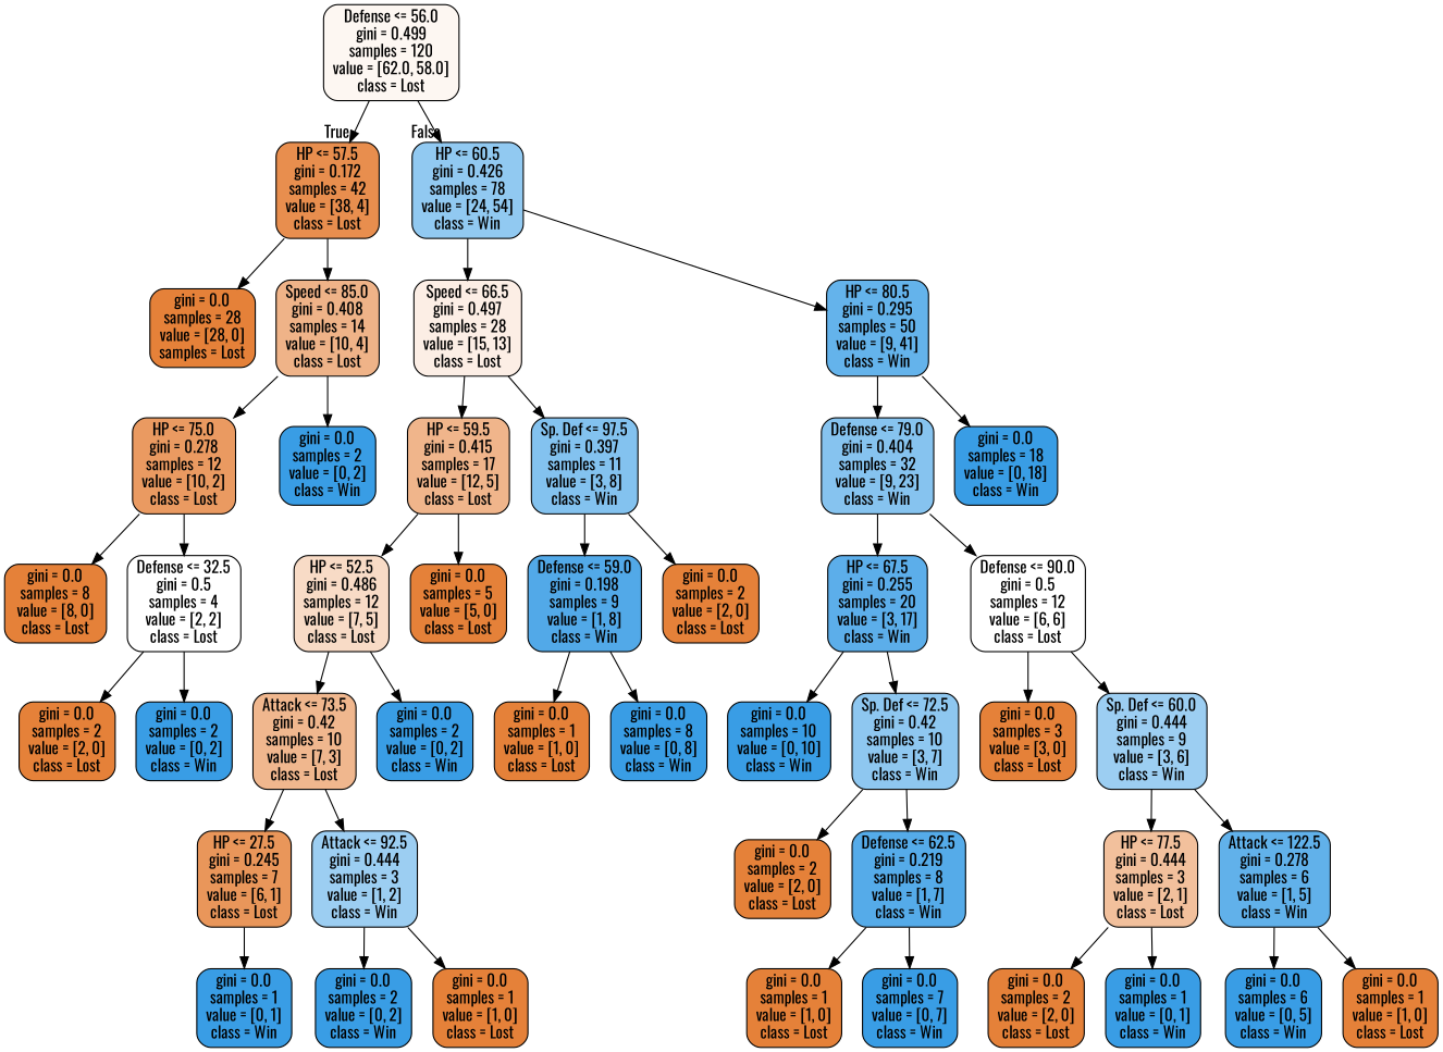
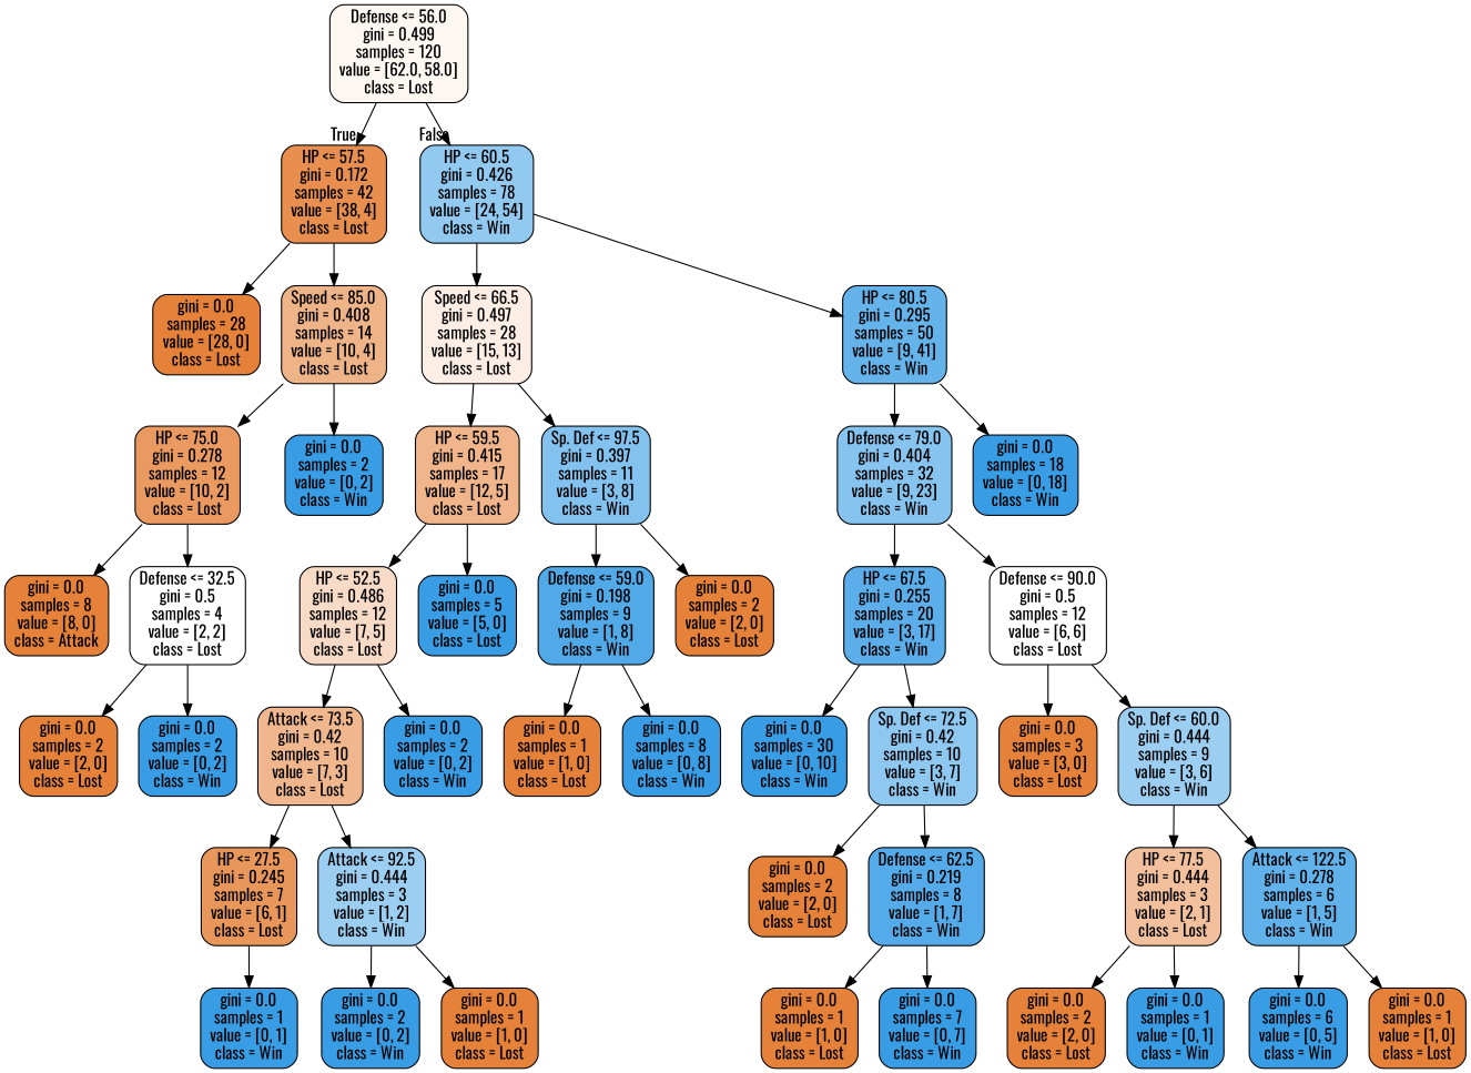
  digraph {
    fontname=Oswald
    node [color=black fillcolor="#e58139" fontname=Oswald shape=box style="filled, rounded"]
    edge [fontname=Oswald]
    n1 [fillcolor="#fdf7f2" label="Defense <= 56.0\ngini = 0.499\nsamples = 120\nvalue = [62.0, 58.0]\nclass = Lost"]
    n2 [fillcolor="#e88e4e" label="HP <= 57.5\ngini = 0.172\nsamples = 42\nvalue = [38, 4]\nclass = Lost"]
    n3 [fillcolor="#91c9f1" label="HP <= 60.5\ngini = 0.426\nsamples = 78\nvalue = [24, 54]\nclass = Win"]
-   n4 [label="gini = 0.0\nsamples = 28\nvalue = [28, 0]\nsamples = Lost"]
+   n4 [label="gini = 0.0\nsamples = 28\nvalue = [28, 0]\nclass = Lost"]
    n5 [fillcolor="#efb388" label="Speed <= 85.0\ngini = 0.408\nsamples = 14\nvalue = [10, 4]\nclass = Lost"]
    n6 [fillcolor="#fceee5" label="Speed <= 66.5\ngini = 0.497\nsamples = 28\nvalue = [15, 13]\nclass = Lost"]
    n7 [fillcolor="#64b3eb" label="HP <= 80.5\ngini = 0.295\nsamples = 50\nvalue = [9, 41]\nclass = Win"]
    n8 [fillcolor="#ea9a61" label="HP <= 75.0\ngini = 0.278\nsamples = 12\nvalue = [10, 2]\nclass = Lost"]
    n9 [fillcolor="#399de5" label="gini = 0.0\nsamples = 2\nvalue = [0, 2]\nclass = Win"]
-   n10 [label="gini = 0.0\nsamples = 8\nvalue = [8, 0]\nclass = Lost"]
+   n10 [label="gini = 0.0\nsamples = 8\nvalue = [8, 0]\nclass = Attack"]
    n11 [fillcolor="#ffffff" label="Defense <= 32.5\ngini = 0.5\nsamples = 4\nvalue = [2, 2]\nclass = Lost"]
    n12 [label="gini = 0.0\nsamples = 2\nvalue = [2, 0]\nclass = Lost"]
    n13 [fillcolor="#399de5" label="gini = 0.0\nsamples = 2\nvalue = [0, 2]\nclass = Win"]
    n14 [fillcolor="#f0b58b" label="HP <= 59.5\ngini = 0.415\nsamples = 17\nvalue = [12, 5]\nclass = Lost"]
    n15 [fillcolor="#83c2ef" label="Sp. Def <= 97.5\ngini = 0.397\nsamples = 11\nvalue = [3, 8]\nclass = Win"]
    n16 [fillcolor="#86c3ef" label="Defense <= 79.0\ngini = 0.404\nsamples = 32\nvalue = [9, 23]\nclass = Win"]
    n17 [fillcolor="#399de5" label="gini = 0.0\nsamples = 18\nvalue = [0, 18]\nclass = Win"]
    n18 [fillcolor="#f8dbc6" label="HP <= 52.5\ngini = 0.486\nsamples = 12\nvalue = [7, 5]\nclass = Lost"]
-   n19 [label="gini = 0.0\nsamples = 5\nvalue = [5, 0]\nclass = Lost"]
+   n19 [fillcolor="#399de5" label="gini = 0.0\nsamples = 5\nvalue = [5, 0]\nclass = Lost"]
    n20 [fillcolor="#52a9e8" label="Defense <= 59.0\ngini = 0.198\nsamples = 9\nvalue = [1, 8]\nclass = Win"]
    n21 [label="gini = 0.0\nsamples = 2\nvalue = [2, 0]\nclass = Lost"]
    n22 [fillcolor="#f0b78e" label="Attack <= 73.5\ngini = 0.42\nsamples = 10\nvalue = [7, 3]\nclass = Lost"]
    n23 [fillcolor="#399de5" label="gini = 0.0\nsamples = 2\nvalue = [0, 2]\nclass = Win"]
    n24 [fillcolor="#e9965a" label="HP <= 27.5\ngini = 0.245\nsamples = 7\nvalue = [6, 1]\nclass = Lost"]
    n25 [fillcolor="#9ccef2" label="Attack <= 92.5\ngini = 0.444\nsamples = 3\nvalue = [1, 2]\nclass = Win"]
    n26 [fillcolor="#399de5" label="gini = 0.0\nsamples = 1\nvalue = [0, 1]\nclass = Win"]
    n27 [fillcolor="#399de5" label="gini = 0.0\nsamples = 2\nvalue = [0, 2]\nclass = Win"]
    n28 [label="gini = 0.0\nsamples = 1\nvalue = [1, 0]\nclass = Lost"]
    n29 [label="gini = 0.0\nsamples = 1\nvalue = [1, 0]\nclass = Lost"]
    n30 [fillcolor="#399de5" label="gini = 0.0\nsamples = 8\nvalue = [0, 8]\nclass = Win"]
    n31 [fillcolor="#5caeea" label="HP <= 67.5\ngini = 0.255\nsamples = 20\nvalue = [3, 17]\nclass = Win"]
    n32 [fillcolor="#ffffff" label="Defense <= 90.0\ngini = 0.5\nsamples = 12\nvalue = [6, 6]\nclass = Lost"]
-   n33 [fillcolor="#399de5" label="gini = 0.0\nsamples = 10\nvalue = [0, 10]\nclass = Win"]
+   n33 [fillcolor="#399de5" label="gini = 0.0\nsamples = 30\nvalue = [0, 10]\nclass = Win"]
    n34 [fillcolor="#8ec7f0" label="Sp. Def <= 72.5\ngini = 0.42\nsamples = 10\nvalue = [3, 7]\nclass = Win"]
    n35 [label="gini = 0.0\nsamples = 3\nvalue = [3, 0]\nclass = Lost"]
    n36 [fillcolor="#9ccef2" label="Sp. Def <= 60.0\ngini = 0.444\nsamples = 9\nvalue = [3, 6]\nclass = Win"]
    n37 [label="gini = 0.0\nsamples = 2\nvalue = [2, 0]\nclass = Lost"]
    n38 [fillcolor="#55abe9" label="Defense <= 62.5\ngini = 0.219\nsamples = 8\nvalue = [1, 7]\nclass = Win"]
    n39 [label="gini = 0.0\nsamples = 1\nvalue = [1, 0]\nclass = Lost"]
    n40 [fillcolor="#399de5" label="gini = 0.0\nsamples = 7\nvalue = [0, 7]\nclass = Win"]
    n41 [fillcolor="#f2c09c" label="HP <= 77.5\ngini = 0.444\nsamples = 3\nvalue = [2, 1]\nclass = Lost"]
    n42 [fillcolor="#61b1ea" label="Attack <= 122.5\ngini = 0.278\nsamples = 6\nvalue = [1, 5]\nclass = Win"]
    n43 [label="gini = 0.0\nsamples = 2\nvalue = [2, 0]\nclass = Lost"]
    n44 [fillcolor="#399de5" label="gini = 0.0\nsamples = 1\nvalue = [0, 1]\nclass = Win"]
    n45 [fillcolor="#399de5" label="gini = 0.0\nsamples = 6\nvalue = [0, 5]\nclass = Win"]
    n46 [label="gini = 0.0\nsamples = 1\nvalue = [1, 0]\nclass = Lost"]
    n1 -> n2 [headlabel=True labelangle=45 labeldistance=2.5]
    n1 -> n3 [headlabel=False labelangle=-45 labeldistance=2.5]
    n2 -> n4
    n2 -> n5
    n3 -> n6
    n3 -> n7
    n5 -> n8
    n5 -> n9
    n6 -> n14
    n6 -> n15
    n7 -> n16
    n7 -> n17
    n8 -> n10
    n8 -> n11
    n11 -> n12
    n11 -> n13
    n14 -> n18
    n14 -> n19
    n15 -> n20
    n15 -> n21
    n16 -> n31
    n16 -> n32
    n18 -> n22
    n18 -> n23
    n20 -> n29
    n20 -> n30
    n22 -> n24
    n22 -> n25
    n24 -> n26
    n25 -> n27
    n25 -> n28
    n31 -> n33
    n31 -> n34
    n32 -> n35
    n32 -> n36
    n34 -> n37
    n34 -> n38
    n36 -> n41
    n36 -> n42
    n38 -> n39
    n38 -> n40
    n41 -> n43
    n41 -> n44
    n42 -> n45
    n42 -> n46
  }
